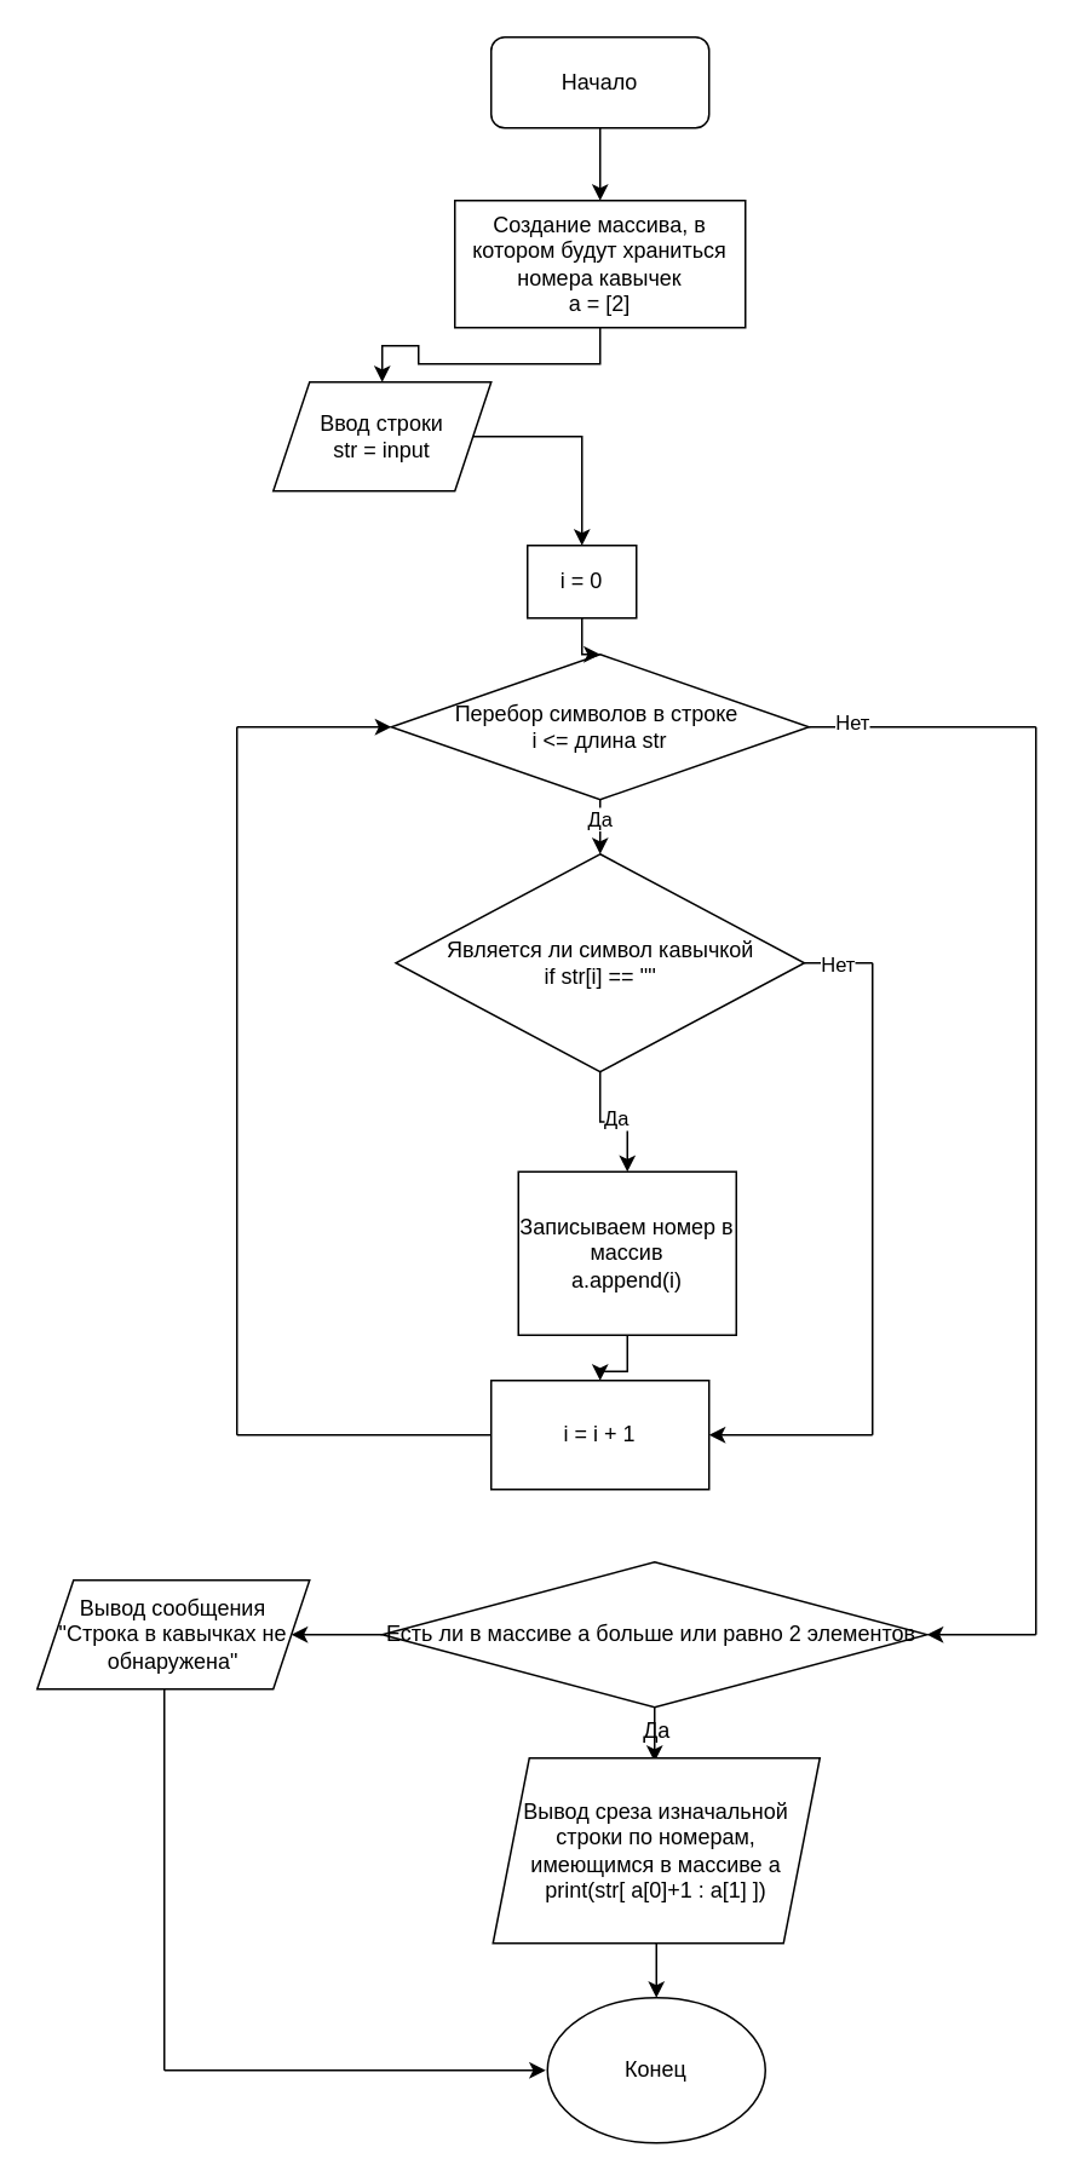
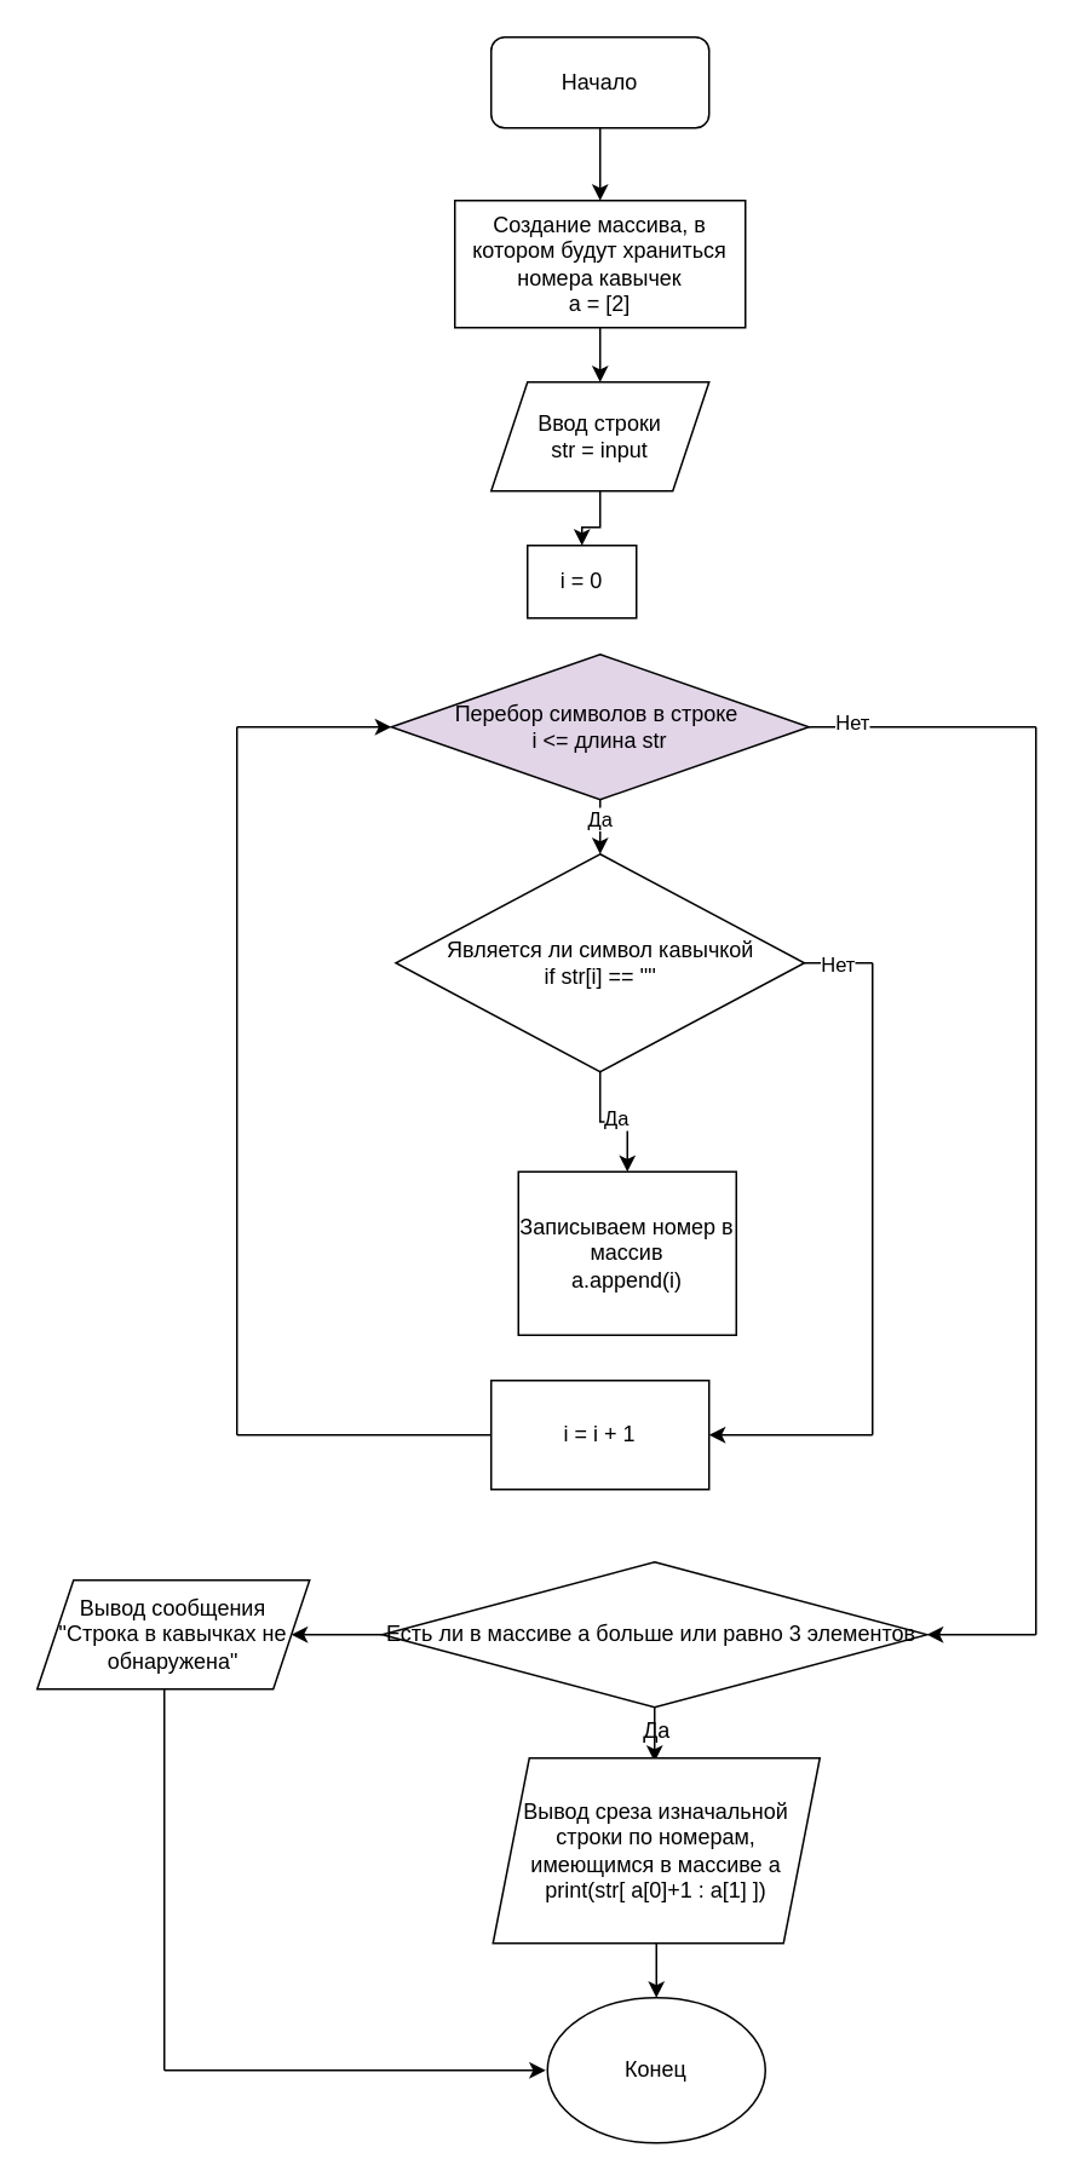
  <mxCell id="0" />
  <mxCell id="1" parent="0" />
  <mxCell id="2" value="" style="edgeStyle=orthogonalEdgeStyle;rounded=0;orthogonalLoop=1;jettySize=auto;html=1;" edge="1" parent="1" source="3" target="39"><mxGeometry relative="1" as="geometry" /></mxCell>
- <mxCell id="3" value="Ввод строки&lt;div&gt;str = input&lt;/div&gt;" style="shape=parallelogram;perimeter=parallelogramPerimeter;whiteSpace=wrap;html=1;fixedSize=1;" vertex="1" parent="1"><mxGeometry x="150" y="210" width="120" height="60" as="geometry" /></mxCell>
+ <mxCell id="3" value="Ввод строки&lt;div&gt;str = input&lt;/div&gt;" style="shape=parallelogram;perimeter=parallelogramPerimeter;whiteSpace=wrap;html=1;fixedSize=1;" vertex="1" parent="1"><mxGeometry x="270" y="210" width="120" height="60" as="geometry" /></mxCell>
  <mxCell id="4" value="" style="edgeStyle=orthogonalEdgeStyle;rounded=0;orthogonalLoop=1;jettySize=auto;html=1;" edge="1" parent="1" source="5" target="3"><mxGeometry relative="1" as="geometry" /></mxCell>
  <mxCell id="5" value="Создание массива, в котором будут храниться номера кавычек&lt;div&gt;a = [2]&lt;/div&gt;" style="rounded=0;whiteSpace=wrap;html=1;" vertex="1" parent="1"><mxGeometry x="250" y="110" width="160" height="70" as="geometry" /></mxCell>
  <mxCell id="6" value="" style="edgeStyle=orthogonalEdgeStyle;rounded=0;orthogonalLoop=1;jettySize=auto;html=1;" edge="1" parent="1" source="8" target="10"><mxGeometry relative="1" as="geometry" /></mxCell>
  <mxCell id="7" value="Да" style="edgeLabel;html=1;align=center;verticalAlign=middle;resizable=0;points=[];" vertex="1" connectable="0" parent="6"><mxGeometry x="-0.007" y="2" relative="1" as="geometry"><mxPoint x="1" as="offset" /></mxGeometry></mxCell>
  <mxCell id="8" value="Является ли символ кавычкой&lt;div&gt;if str[i] == '&quot;'&lt;/div&gt;" style="rhombus;whiteSpace=wrap;html=1;" vertex="1" parent="1"><mxGeometry x="217.5" y="470" width="225" height="120" as="geometry" /></mxCell>
- <mxCell id="9" value="" style="edgeStyle=orthogonalEdgeStyle;rounded=0;orthogonalLoop=1;jettySize=auto;html=1;" edge="1" parent="1" source="10" target="16"><mxGeometry relative="1" as="geometry" /></mxCell>
  <mxCell id="10" value="Записываем номер в массив&lt;br&gt;a.append(i)" style="rounded=0;whiteSpace=wrap;html=1;" vertex="1" parent="1"><mxGeometry x="285" y="645" width="120" height="90" as="geometry" /></mxCell>
  <mxCell id="11" value="" style="edgeStyle=orthogonalEdgeStyle;rounded=0;orthogonalLoop=1;jettySize=auto;html=1;" edge="1" parent="1" source="12" target="5"><mxGeometry relative="1" as="geometry" /></mxCell>
  <mxCell id="12" value="Начало" style="whiteSpace=wrap;html=1;rounded=1;" vertex="1" parent="1"><mxGeometry x="270" width="120" height="50" as="geometry" y="20" /></mxCell>
  <mxCell id="13" value="" style="edgeStyle=orthogonalEdgeStyle;rounded=0;orthogonalLoop=1;jettySize=auto;html=1;" edge="1" parent="1" source="15" target="8"><mxGeometry relative="1" as="geometry" /></mxCell>
  <mxCell id="14" value="Да" style="edgeLabel;html=1;align=center;verticalAlign=middle;resizable=0;points=[];" vertex="1" connectable="0" parent="13"><mxGeometry x="0.2" y="-1" relative="1" as="geometry"><mxPoint as="offset" /></mxGeometry></mxCell>
- <mxCell id="15" value="Перебор символов в строке&amp;nbsp;&lt;div&gt;i &amp;lt;= длина str&lt;/div&gt;" style="rhombus;whiteSpace=wrap;html=1;" vertex="1" parent="1"><mxGeometry x="215" y="360" width="230" height="80" as="geometry" /></mxCell>
+ <mxCell id="15" value="Перебор символов в строке&amp;nbsp;&lt;div&gt;i &amp;lt;= длина str&lt;/div&gt;" style="rhombus;whiteSpace=wrap;html=1;fillColor=#e1d5e7;" vertex="1" parent="1"><mxGeometry x="215" y="360" width="230" height="80" as="geometry" /></mxCell>
  <mxCell id="16" value="i = i + 1" style="rounded=0;whiteSpace=wrap;html=1;" vertex="1" parent="1"><mxGeometry x="270" y="760" width="120" height="60" as="geometry" /></mxCell>
  <mxCell id="17" value="" style="endArrow=none;html=1;rounded=0;" edge="1" parent="1"><mxGeometry width="50" height="50" relative="1" as="geometry"><mxPoint x="130" y="790" as="sourcePoint" /><mxPoint x="270" y="790" as="targetPoint" /></mxGeometry></mxCell>
  <mxCell id="18" value="" style="endArrow=none;html=1;rounded=0;" edge="1" parent="1"><mxGeometry width="50" height="50" relative="1" as="geometry"><mxPoint x="130" y="790" as="sourcePoint" /><mxPoint x="130" y="400" as="targetPoint" /></mxGeometry></mxCell>
  <mxCell id="19" value="" style="endArrow=classic;html=1;rounded=0;entryX=0;entryY=0.5;entryDx=0;entryDy=0;" edge="1" parent="1" target="15"><mxGeometry width="50" height="50" relative="1" as="geometry"><mxPoint x="130" y="400" as="sourcePoint" /><mxPoint x="180" y="350" as="targetPoint" /></mxGeometry></mxCell>
  <mxCell id="20" value="" style="endArrow=none;html=1;rounded=0;" edge="1" parent="1"><mxGeometry width="50" height="50" relative="1" as="geometry"><mxPoint x="442.5" y="530" as="sourcePoint" /><mxPoint x="480" y="530" as="targetPoint" /></mxGeometry></mxCell>
  <mxCell id="21" value="Нет" style="edgeLabel;html=1;align=center;verticalAlign=middle;resizable=0;points=[];" vertex="1" connectable="0" parent="20"><mxGeometry x="-0.067" relative="1" as="geometry"><mxPoint x="1" as="offset" /></mxGeometry></mxCell>
  <mxCell id="22" value="" style="endArrow=none;html=1;rounded=0;" edge="1" parent="1"><mxGeometry width="50" height="50" relative="1" as="geometry"><mxPoint x="480" y="790" as="sourcePoint" /><mxPoint x="480" y="530" as="targetPoint" /></mxGeometry></mxCell>
  <mxCell id="23" value="" style="endArrow=classic;html=1;rounded=0;entryX=1;entryY=0.5;entryDx=0;entryDy=0;" edge="1" parent="1" target="16"><mxGeometry width="50" height="50" relative="1" as="geometry"><mxPoint x="480" y="790" as="sourcePoint" /><mxPoint x="530" y="740" as="targetPoint" /></mxGeometry></mxCell>
  <mxCell id="24" value="" style="edgeStyle=orthogonalEdgeStyle;rounded=0;orthogonalLoop=1;jettySize=auto;html=1;" edge="1" parent="1" source="26"><mxGeometry relative="1" as="geometry"><mxPoint x="360" y="970" as="targetPoint" /></mxGeometry></mxCell>
  <mxCell id="25" value="" style="edgeStyle=orthogonalEdgeStyle;rounded=0;orthogonalLoop=1;jettySize=auto;html=1;" edge="1" parent="1" source="26" target="34"><mxGeometry relative="1" as="geometry" /></mxCell>
- <mxCell id="26" value="Есть ли в массиве a больше или равно 2 элементов&amp;nbsp;" style="rhombus;whiteSpace=wrap;html=1;" vertex="1" parent="1"><mxGeometry x="210" y="860" width="300" height="80" as="geometry" /></mxCell>
+ <mxCell id="26" value="Есть ли в массиве a больше или равно 3 элементов&amp;nbsp;" style="rhombus;whiteSpace=wrap;html=1;" vertex="1" parent="1"><mxGeometry x="210" y="860" width="300" height="80" as="geometry" /></mxCell>
  <mxCell id="27" value="" style="endArrow=none;html=1;rounded=0;" edge="1" parent="1"><mxGeometry width="50" height="50" relative="1" as="geometry"><mxPoint x="445" y="400" as="sourcePoint" /><mxPoint x="570" y="400" as="targetPoint" /></mxGeometry></mxCell>
  <mxCell id="28" value="Нет" style="edgeLabel;html=1;align=center;verticalAlign=middle;resizable=0;points=[];" vertex="1" connectable="0" parent="27"><mxGeometry x="-0.632" y="3" relative="1" as="geometry"><mxPoint as="offset" /></mxGeometry></mxCell>
  <mxCell id="29" value="" style="endArrow=none;html=1;rounded=0;" edge="1" parent="1"><mxGeometry width="50" height="50" relative="1" as="geometry"><mxPoint x="570" y="400" as="sourcePoint" /><mxPoint x="570" y="900" as="targetPoint" /></mxGeometry></mxCell>
  <mxCell id="30" value="" style="endArrow=classic;html=1;rounded=0;entryX=1;entryY=0.5;entryDx=0;entryDy=0;" edge="1" parent="1" target="26"><mxGeometry width="50" height="50" relative="1" as="geometry"><mxPoint x="570" y="900" as="sourcePoint" /><mxPoint x="570" y="860" as="targetPoint" /></mxGeometry></mxCell>
  <mxCell id="31" value="Да" style="text;html=1;align=center;verticalAlign=middle;resizable=0;points=[];autosize=1;strokeColor=none;fillColor=none;" vertex="1" parent="1"><mxGeometry x="341" y="938" width="40" height="30" as="geometry" /></mxCell>
  <mxCell id="32" value="" style="edgeStyle=orthogonalEdgeStyle;rounded=0;orthogonalLoop=1;jettySize=auto;html=1;" edge="1" parent="1" source="33" target="35"><mxGeometry relative="1" as="geometry" /></mxCell>
  <mxCell id="33" value="Вывод среза изначальной &lt;br&gt;строки по номерам, &lt;br&gt;имеющимся в массиве а&lt;div&gt;print(str[ a[0]+1 : a[1] ])&lt;/div&gt;" style="shape=parallelogram;perimeter=parallelogramPerimeter;whiteSpace=wrap;html=1;fixedSize=1;" vertex="1" parent="1"><mxGeometry x="271" y="968" width="180" height="102" as="geometry" /></mxCell>
  <mxCell id="34" value="Вывод сообщения&lt;br&gt;&quot;Строка в кавычках не обнаружена&quot;" style="shape=parallelogram;perimeter=parallelogramPerimeter;whiteSpace=wrap;html=1;fixedSize=1;" vertex="1" parent="1"><mxGeometry x="20" y="870" width="150" height="60" as="geometry" /></mxCell>
  <mxCell id="35" value="Конец" style="ellipse;whiteSpace=wrap;html=1;" vertex="1" parent="1"><mxGeometry x="301" y="1100" width="120" height="80" as="geometry" /></mxCell>
  <mxCell id="36" value="" style="endArrow=none;html=1;rounded=0;" edge="1" parent="1"><mxGeometry width="50" height="50" relative="1" as="geometry"><mxPoint x="90" y="1140" as="sourcePoint" /><mxPoint x="90" y="930" as="targetPoint" /></mxGeometry></mxCell>
  <mxCell id="37" value="" style="endArrow=classic;html=1;rounded=0;" edge="1" parent="1"><mxGeometry width="50" height="50" relative="1" as="geometry"><mxPoint x="90" y="1140" as="sourcePoint" /><mxPoint x="300" y="1140" as="targetPoint" /></mxGeometry></mxCell>
- <mxCell id="38" value="" style="edgeStyle=orthogonalEdgeStyle;rounded=0;orthogonalLoop=1;jettySize=auto;html=1;" edge="1" parent="1" source="39" target="15"><mxGeometry relative="1" as="geometry" /></mxCell>
  <mxCell id="39" value="i = 0" style="rounded=0;whiteSpace=wrap;html=1;" vertex="1" parent="1"><mxGeometry x="290" y="300" width="60" height="40" as="geometry" /></mxCell>
